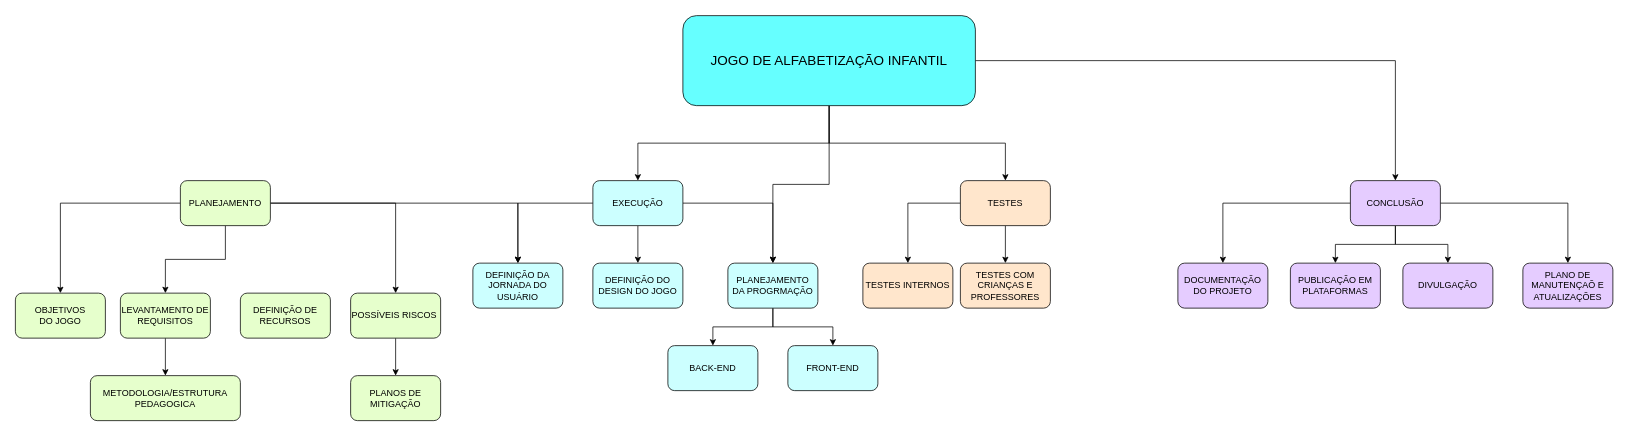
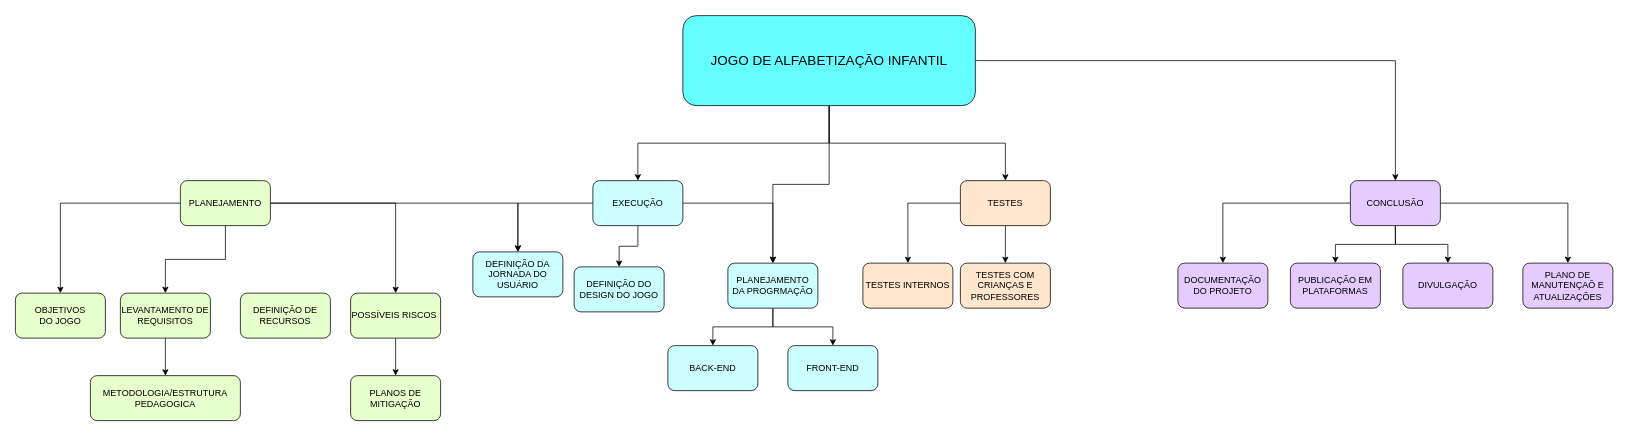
  <mxCell id="0" />
  <mxCell id="1" parent="0" />
  <mxCell id="2" style="edgeStyle=orthogonalEdgeStyle;rounded=0;orthogonalLoop=1;jettySize=auto;html=1;" edge="1" parent="1" source="6" target="31"><mxGeometry relative="1" as="geometry" /></mxCell>
  <mxCell id="3" style="edgeStyle=orthogonalEdgeStyle;rounded=0;orthogonalLoop=1;jettySize=auto;html=1;" edge="1" parent="1" source="6" target="19"><mxGeometry relative="1" as="geometry" /></mxCell>
  <mxCell id="4" style="edgeStyle=orthogonalEdgeStyle;rounded=0;orthogonalLoop=1;jettySize=auto;html=1;entryX=0.5;entryY=0;entryDx=0;entryDy=0;" edge="1" parent="1" source="6" target="15"><mxGeometry relative="1" as="geometry" /></mxCell>
  <mxCell id="5" style="edgeStyle=orthogonalEdgeStyle;rounded=0;orthogonalLoop=1;jettySize=auto;html=1;entryX=0.5;entryY=0;entryDx=0;entryDy=0;" edge="1" parent="1" source="6" target="12"><mxGeometry relative="1" as="geometry" /></mxCell>
  <mxCell id="6" value="&lt;font style=&quot;font-size: 18px;&quot;&gt;JOGO DE ALFABETIZAÇÃO INFANTIL&lt;/font&gt;" style="rounded=1;whiteSpace=wrap;html=1;fontSize=12;glass=0;strokeWidth=1;shadow=0;fillColor=#66FFFF;" parent="1" vertex="1"><mxGeometry x="910" y="20" width="390" height="120" as="geometry" /></mxCell>
  <mxCell id="7" value="&amp;nbsp;OBJETIVOS&amp;nbsp;&lt;div&gt;DO JOGO&lt;/div&gt;" style="rounded=1;whiteSpace=wrap;html=1;fontSize=12;glass=0;strokeWidth=1;shadow=0;fillColor=#E6FFCC;" vertex="1" parent="1"><mxGeometry x="20" y="390" width="120" height="60" as="geometry" /></mxCell>
  <mxCell id="8" style="edgeStyle=orthogonalEdgeStyle;rounded=0;orthogonalLoop=1;jettySize=auto;html=1;entryX=0.5;entryY=0;entryDx=0;entryDy=0;fillColor=#E5CCFF;" edge="1" parent="1" source="12" target="37"><mxGeometry relative="1" as="geometry" /></mxCell>
  <mxCell id="9" style="edgeStyle=orthogonalEdgeStyle;rounded=0;orthogonalLoop=1;jettySize=auto;html=1;entryX=0.5;entryY=0;entryDx=0;entryDy=0;fillColor=#E5CCFF;" edge="1" parent="1" source="12" target="44"><mxGeometry relative="1" as="geometry" /></mxCell>
  <mxCell id="10" style="edgeStyle=orthogonalEdgeStyle;rounded=0;orthogonalLoop=1;jettySize=auto;html=1;fillColor=#E5CCFF;" edge="1" parent="1" source="12" target="43"><mxGeometry relative="1" as="geometry" /></mxCell>
  <mxCell id="11" style="edgeStyle=orthogonalEdgeStyle;rounded=0;orthogonalLoop=1;jettySize=auto;html=1;fillColor=#E5CCFF;" edge="1" parent="1" source="12" target="42"><mxGeometry relative="1" as="geometry" /></mxCell>
  <mxCell id="12" value="CONCLUSÃO" style="rounded=1;whiteSpace=wrap;html=1;fontSize=12;glass=0;strokeWidth=1;shadow=0;fillColor=#E5CCFF;" vertex="1" parent="1"><mxGeometry x="1800" y="240" width="120" height="60" as="geometry" /></mxCell>
  <mxCell id="13" style="edgeStyle=orthogonalEdgeStyle;rounded=0;orthogonalLoop=1;jettySize=auto;html=1;entryX=0.5;entryY=0;entryDx=0;entryDy=0;fillColor=#FFE6CC;" edge="1" parent="1" source="15" target="39"><mxGeometry relative="1" as="geometry" /></mxCell>
  <mxCell id="14" style="edgeStyle=orthogonalEdgeStyle;rounded=0;orthogonalLoop=1;jettySize=auto;html=1;entryX=0.5;entryY=0;entryDx=0;entryDy=0;fillColor=#FFE6CC;" edge="1" parent="1" source="15" target="38"><mxGeometry relative="1" as="geometry" /></mxCell>
  <mxCell id="15" value="TESTES" style="rounded=1;whiteSpace=wrap;html=1;fontSize=12;glass=0;strokeWidth=1;shadow=0;fillColor=#FFE6CC;" vertex="1" parent="1"><mxGeometry x="1280" y="240" width="120" height="60" as="geometry" /></mxCell>
  <mxCell id="16" style="edgeStyle=orthogonalEdgeStyle;rounded=0;orthogonalLoop=1;jettySize=auto;html=1;entryX=0.5;entryY=0;entryDx=0;entryDy=0;fillColor=#CCFFFF;" edge="1" parent="1" source="19" target="40"><mxGeometry relative="1" as="geometry" /></mxCell>
  <mxCell id="17" style="edgeStyle=orthogonalEdgeStyle;rounded=0;orthogonalLoop=1;jettySize=auto;html=1;fillColor=#CCFFFF;" edge="1" parent="1" source="19" target="32"><mxGeometry relative="1" as="geometry" /></mxCell>
  <mxCell id="18" style="edgeStyle=orthogonalEdgeStyle;rounded=0;orthogonalLoop=1;jettySize=auto;html=1;entryX=0.5;entryY=0;entryDx=0;entryDy=0;fillColor=#CCFFFF;" edge="1" parent="1" source="19" target="31"><mxGeometry relative="1" as="geometry" /></mxCell>
  <mxCell id="19" value="EXECUÇÃO" style="rounded=1;whiteSpace=wrap;html=1;fontSize=12;glass=0;strokeWidth=1;shadow=0;fillColor=#CCFFFF;" vertex="1" parent="1"><mxGeometry x="790" y="240" width="120" height="60" as="geometry" /></mxCell>
  <mxCell id="20" style="edgeStyle=orthogonalEdgeStyle;rounded=0;orthogonalLoop=1;jettySize=auto;html=1;entryX=0.5;entryY=0;entryDx=0;entryDy=0;fillColor=#E6FFCC;" edge="1" parent="1" source="24" target="36"><mxGeometry relative="1" as="geometry" /></mxCell>
  <mxCell id="21" style="edgeStyle=orthogonalEdgeStyle;rounded=0;orthogonalLoop=1;jettySize=auto;html=1;entryX=0.5;entryY=0;entryDx=0;entryDy=0;fillColor=#E6FFCC;" edge="1" parent="1" source="24" target="7"><mxGeometry relative="1" as="geometry" /></mxCell>
  <mxCell id="22" style="edgeStyle=orthogonalEdgeStyle;rounded=0;orthogonalLoop=1;jettySize=auto;html=1;fillColor=#E6FFCC;" edge="1" parent="1" source="24" target="40"><mxGeometry relative="1" as="geometry" /></mxCell>
  <mxCell id="23" style="edgeStyle=orthogonalEdgeStyle;rounded=0;orthogonalLoop=1;jettySize=auto;html=1;entryX=0.5;entryY=0;entryDx=0;entryDy=0;fillColor=#E6FFCC;" edge="1" parent="1" source="24" target="26"><mxGeometry relative="1" as="geometry" /></mxCell>
  <mxCell id="24" value="PLANEJAMENTO" style="rounded=1;whiteSpace=wrap;html=1;fontSize=12;glass=0;strokeWidth=1;shadow=0;fillColor=#E6FFCC;" vertex="1" parent="1"><mxGeometry x="240" y="240" width="120" height="60" as="geometry" /></mxCell>
  <mxCell id="25" style="edgeStyle=orthogonalEdgeStyle;rounded=0;orthogonalLoop=1;jettySize=auto;html=1;entryX=0.5;entryY=0;entryDx=0;entryDy=0;fillColor=#E6FFCC;" edge="1" parent="1" source="26" target="41"><mxGeometry relative="1" as="geometry" /></mxCell>
  <mxCell id="26" value="POSSÍVEIS RISCOS&amp;nbsp;" style="rounded=1;whiteSpace=wrap;html=1;fontSize=12;glass=0;strokeWidth=1;shadow=0;fillColor=#E6FFCC;" vertex="1" parent="1"><mxGeometry x="467" y="390" width="120" height="60" as="geometry" /></mxCell>
  <mxCell id="27" value="FRONT-END" style="rounded=1;whiteSpace=wrap;html=1;fontSize=12;glass=0;strokeWidth=1;shadow=0;fillColor=#CCFFFF;" vertex="1" parent="1"><mxGeometry x="1050" y="460" width="120" height="60" as="geometry" /></mxCell>
  <mxCell id="28" value="BACK-END" style="rounded=1;whiteSpace=wrap;html=1;fontSize=12;glass=0;strokeWidth=1;shadow=0;fillColor=#CCFFFF;" vertex="1" parent="1"><mxGeometry x="890" y="460" width="120" height="60" as="geometry" /></mxCell>
  <mxCell id="29" style="edgeStyle=orthogonalEdgeStyle;rounded=0;orthogonalLoop=1;jettySize=auto;html=1;entryX=0.5;entryY=0;entryDx=0;entryDy=0;fillColor=#CCFFFF;" edge="1" parent="1" source="31" target="28"><mxGeometry relative="1" as="geometry" /></mxCell>
  <mxCell id="30" style="edgeStyle=orthogonalEdgeStyle;rounded=0;orthogonalLoop=1;jettySize=auto;html=1;entryX=0.5;entryY=0;entryDx=0;entryDy=0;fillColor=#CCFFFF;" edge="1" parent="1" source="31" target="27"><mxGeometry relative="1" as="geometry" /></mxCell>
  <mxCell id="31" value="PLANEJAMENTO&lt;div&gt;DA PROGRMAÇÃO&lt;/div&gt;" style="rounded=1;whiteSpace=wrap;html=1;fontSize=12;glass=0;strokeWidth=1;shadow=0;fillColor=#CCFFFF;" vertex="1" parent="1"><mxGeometry x="970" y="350" width="120" height="60" as="geometry" /></mxCell>
- <mxCell id="32" value="DEFINIÇÃO DO&lt;br&gt;DESIGN DO JOGO" style="rounded=1;whiteSpace=wrap;html=1;fontSize=12;glass=0;strokeWidth=1;shadow=0;fillColor=#CCFFFF;" vertex="1" parent="1"><mxGeometry x="790" y="350" width="120" height="60" as="geometry" /></mxCell>
+ <mxCell id="32" value="DEFINIÇÃO DO&lt;br&gt;DESIGN DO JOGO" style="rounded=1;whiteSpace=wrap;html=1;fontSize=12;glass=0;strokeWidth=1;shadow=0;fillColor=#CCFFFF;" vertex="1" parent="1"><mxGeometry x="765" y="355" width="120" height="60" as="geometry" /></mxCell>
  <mxCell id="33" value="METODOLOGIA/ESTRUTURA PEDAGOGICA" style="rounded=1;whiteSpace=wrap;html=1;fontSize=12;glass=0;strokeWidth=1;shadow=0;fillColor=#E6FFCC;" vertex="1" parent="1"><mxGeometry x="120" y="500" width="200" height="60" as="geometry" /></mxCell>
  <mxCell id="34" value="DEFINIÇÃO DE RECURSOS" style="rounded=1;whiteSpace=wrap;html=1;fontSize=12;glass=0;strokeWidth=1;shadow=0;fillColor=#E6FFCC;" vertex="1" parent="1"><mxGeometry x="320" y="390" width="120" height="60" as="geometry" /></mxCell>
  <mxCell id="35" style="edgeStyle=orthogonalEdgeStyle;rounded=0;orthogonalLoop=1;jettySize=auto;html=1;entryX=0.5;entryY=0;entryDx=0;entryDy=0;fillColor=#E6FFCC;" edge="1" parent="1" source="36" target="33"><mxGeometry relative="1" as="geometry" /></mxCell>
  <mxCell id="36" value="LEVANTAMENTO DE REQUISITOS" style="rounded=1;whiteSpace=wrap;html=1;fontSize=12;glass=0;strokeWidth=1;shadow=0;fillColor=#E6FFCC;" vertex="1" parent="1"><mxGeometry x="160" y="390" width="120" height="60" as="geometry" /></mxCell>
  <mxCell id="37" value="DOCUMENTAÇÃO DO PROJETO" style="rounded=1;whiteSpace=wrap;html=1;fontSize=12;glass=0;strokeWidth=1;shadow=0;fillColor=#E5CCFF;" vertex="1" parent="1"><mxGeometry x="1570" y="350" width="120" height="60" as="geometry" /></mxCell>
  <mxCell id="38" value="TESTES COM CRIANÇAS E PROFESSORES" style="rounded=1;whiteSpace=wrap;html=1;fontSize=12;glass=0;strokeWidth=1;shadow=0;fillColor=#FFE6CC;" vertex="1" parent="1"><mxGeometry x="1280" y="350" width="120" height="60" as="geometry" /></mxCell>
  <mxCell id="39" value="TESTES INTERNOS" style="rounded=1;whiteSpace=wrap;html=1;fontSize=12;glass=0;strokeWidth=1;shadow=0;fillColor=#FFE6CC;" vertex="1" parent="1"><mxGeometry x="1150" y="350" width="120" height="60" as="geometry" /></mxCell>
- <mxCell id="40" value="DEFINIÇÃO DA JORNADA DO USUÁRIO" style="rounded=1;whiteSpace=wrap;html=1;fontSize=12;glass=0;strokeWidth=1;shadow=0;fillColor=#CCFFFF;" vertex="1" parent="1"><mxGeometry x="630" y="350" width="120" height="60" as="geometry" /></mxCell>
+ <mxCell id="40" value="DEFINIÇÃO DA JORNADA DO USUÁRIO" style="rounded=1;whiteSpace=wrap;html=1;fontSize=12;glass=0;strokeWidth=1;shadow=0;fillColor=#CCFFFF;" vertex="1" parent="1"><mxGeometry x="630" y="335" width="120" height="60" as="geometry" /></mxCell>
  <mxCell id="41" value="PLANOS DE MITIGAÇÃO" style="rounded=1;whiteSpace=wrap;html=1;fontSize=12;glass=0;strokeWidth=1;shadow=0;fillColor=#E6FFCC;" vertex="1" parent="1"><mxGeometry x="467" y="500" width="120" height="60" as="geometry" /></mxCell>
  <mxCell id="42" value="PLANO DE MANUTENÇAÕ E ATUALIZAÇÕES" style="rounded=1;whiteSpace=wrap;html=1;fontSize=12;glass=0;strokeWidth=1;shadow=0;fillColor=#E5CCFF;" vertex="1" parent="1"><mxGeometry x="2030" y="350" width="120" height="60" as="geometry" /></mxCell>
  <mxCell id="43" value="DIVULGAÇÃO" style="rounded=1;whiteSpace=wrap;html=1;fontSize=12;glass=0;strokeWidth=1;shadow=0;fillColor=#E5CCFF;" vertex="1" parent="1"><mxGeometry x="1870" y="350" width="120" height="60" as="geometry" /></mxCell>
  <mxCell id="44" value="PUBLICAÇÃO EM PLATAFORMAS" style="rounded=1;whiteSpace=wrap;html=1;fontSize=12;glass=0;strokeWidth=1;shadow=0;fillColor=#E5CCFF;" vertex="1" parent="1"><mxGeometry x="1720" y="350" width="120" height="60" as="geometry" /></mxCell>
